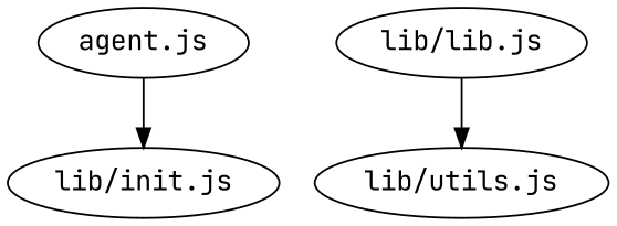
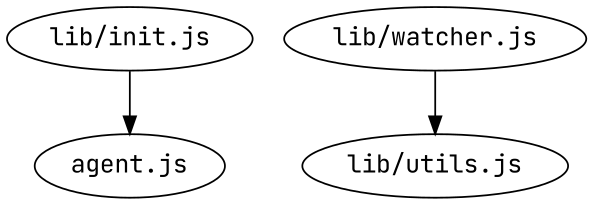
  digraph {
    fontname="JetBrains Mono"
    node [fontname="JetBrains Mono"]
    edge [fontname="JetBrains Mono"]
    "agent.js"
    "lib/init.js"
-   "lib/watcher.js" [label="lib/lib.js"]
+   "lib/watcher.js"
    "lib/utils.js"
-   "agent.js" -> "lib/init.js"
+   "lib/init.js" -> "agent.js"
    "lib/watcher.js" -> "lib/utils.js"
  }
